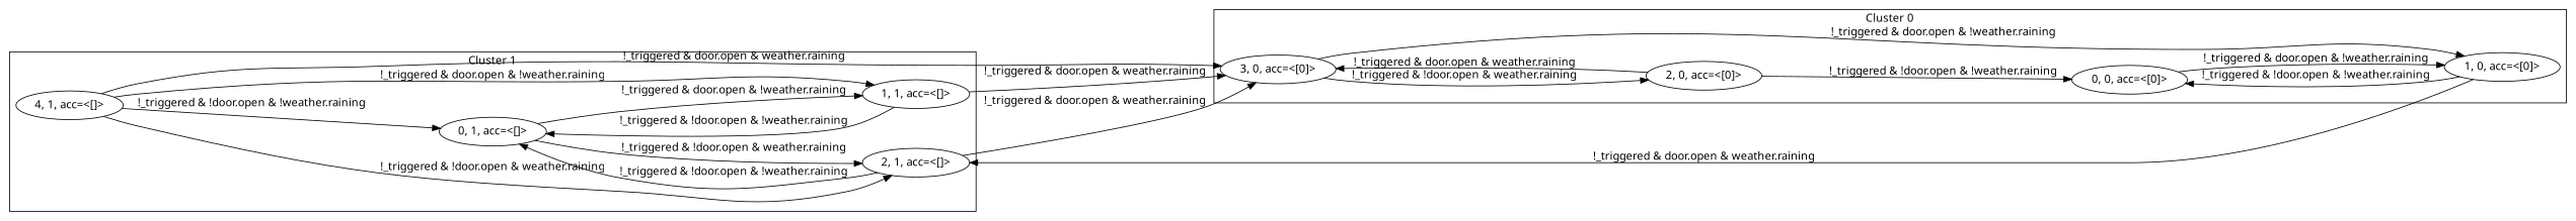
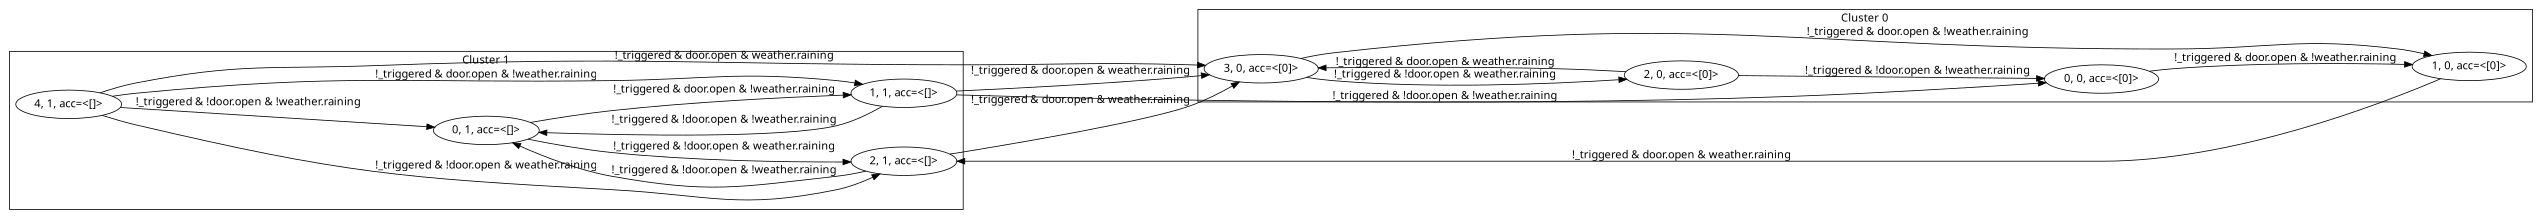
  digraph {
    fontname="Noto Sans"
    rankdir=LR
    node [fontname="Noto Sans"]
    edge [fontname="Noto Sans"]
    n1 [label="3, 0, acc=<[0]>"]
    n2 [label="2, 0, acc=<[0]>"]
    n3 [label="1, 0, acc=<[0]>"]
    n4 [label="0, 0, acc=<[0]>"]
    n5 [label="4, 1, acc=<[]>"]
    n6 [label="0, 1, acc=<[]>"]
    n7 [label="1, 1, acc=<[]>"]
    n8 [label="2, 1, acc=<[]>"]
    subgraph cluster_1 {
      label="Cluster 0"
      n1
      n2
      n3
      n4
    }
    subgraph cluster_2 {
      label="Cluster 1"
      n5
      n6
      n7
      n8
    }
    n1 -> n2 [label="!_triggered & !door.open & weather.raining"]
    n1 -> n3 [label="!_triggered & door.open & !weather.raining"]
    n2 -> n1 [label="!_triggered & door.open & weather.raining"]
    n2 -> n4 [label="!_triggered & !door.open & !weather.raining"]
-   n3 -> n4 [label="!_triggered & !door.open & !weather.raining"]
+   n7 -> n4 [label="!_triggered & !door.open & !weather.raining"]
    n3 -> n8 [label="!_triggered & door.open & weather.raining"]
    n4 -> n3 [label="!_triggered & door.open & !weather.raining"]
    n5 -> n1 [label="!_triggered & door.open & weather.raining"]
    n5 -> n6 [label="!_triggered & !door.open & !weather.raining"]
    n5 -> n7 [label="!_triggered & door.open & !weather.raining"]
    n5 -> n8 [label="!_triggered & !door.open & weather.raining"]
    n6 -> n7 [label="!_triggered & door.open & !weather.raining"]
    n6 -> n8 [label="!_triggered & !door.open & weather.raining"]
    n7 -> n1 [label="!_triggered & door.open & weather.raining"]
    n7 -> n6 [label="!_triggered & !door.open & !weather.raining"]
    n8 -> n1 [label="!_triggered & door.open & weather.raining"]
    n8 -> n6 [label="!_triggered & !door.open & !weather.raining"]
  }
